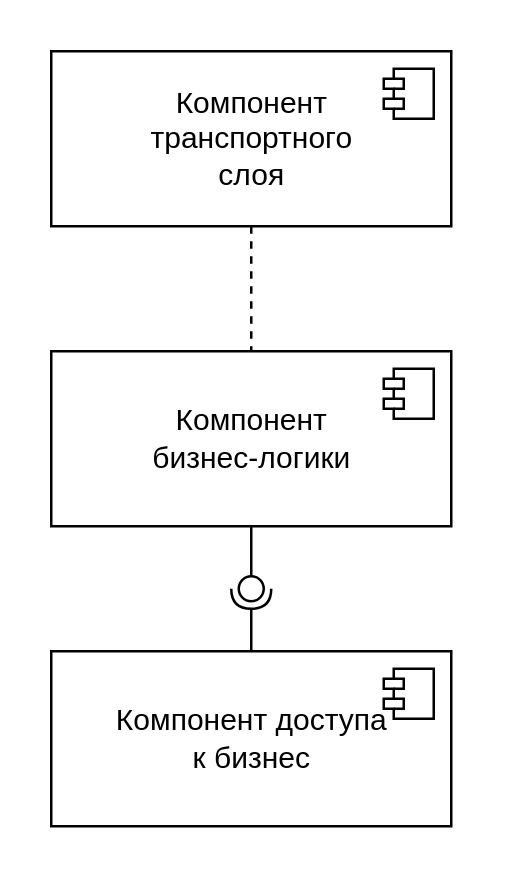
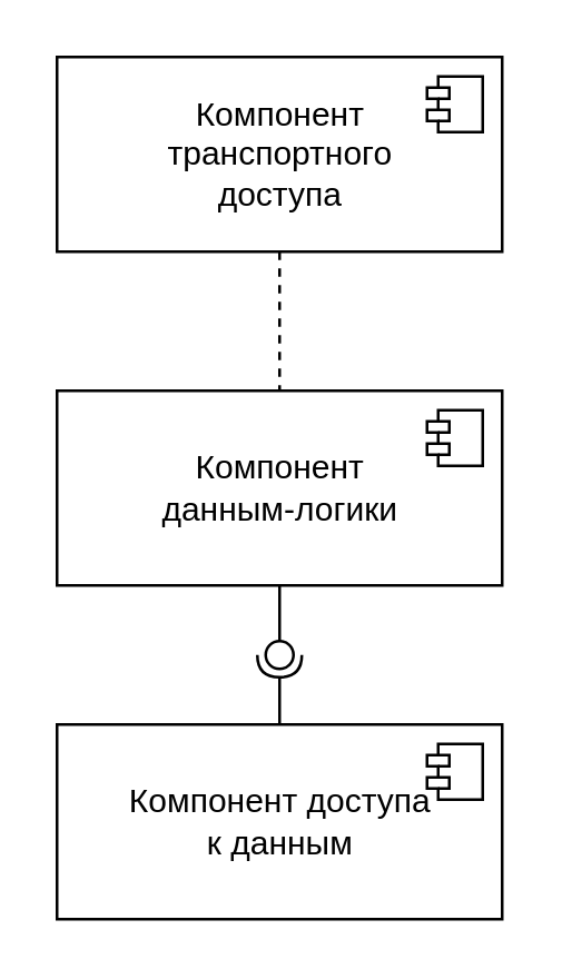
  <mxCell id="0" style=";html=1;" />
  <mxCell id="1" style=";html=1;" parent="0" />
- <mxCell id="2" value="Компонент доступа &lt;br&gt;к бизнес" style="html=1;dropTarget=0;" vertex="1" parent="1"><mxGeometry x="20" y="260" width="160" height="70" as="geometry" /></mxCell>
+ <mxCell id="2" value="Компонент доступа &lt;br&gt;к данным" style="html=1;dropTarget=0;" vertex="1" parent="1"><mxGeometry x="20" y="260" width="160" height="70" as="geometry" /></mxCell>
  <mxCell id="3" value="" style="shape=module;jettyWidth=8;jettyHeight=4;" vertex="1" parent="2"><mxGeometry x="1" width="20" height="20" relative="1" as="geometry"><mxPoint x="-27" y="7" as="offset" /></mxGeometry></mxCell>
- <mxCell id="4" value="Компонент &lt;br&gt;бизнес-логики" style="html=1;dropTarget=0;" vertex="1" parent="1"><mxGeometry x="20" y="140" width="160" height="70" as="geometry" /></mxCell>
+ <mxCell id="4" value="Компонент &lt;br&gt;данным-логики" style="html=1;dropTarget=0;" vertex="1" parent="1"><mxGeometry x="20" y="140" width="160" height="70" as="geometry" /></mxCell>
  <mxCell id="5" value="" style="shape=module;jettyWidth=8;jettyHeight=4;" vertex="1" parent="4"><mxGeometry x="1" width="20" height="20" relative="1" as="geometry"><mxPoint x="-27" y="7" as="offset" /></mxGeometry></mxCell>
  <mxCell id="6" style="edgeStyle=orthogonalEdgeStyle;rounded=0;orthogonalLoop=1;jettySize=auto;html=1;dashed=1;endArrow=none;" edge="1" parent="1" source="7" target="4"><mxGeometry relative="1" as="geometry" /></mxCell>
- <mxCell id="7" value="Компонент &lt;br&gt;транспортного &lt;br&gt;слоя" style="html=1;dropTarget=0;" vertex="1" parent="1"><mxGeometry x="20" y="20" width="160" height="70" as="geometry" /></mxCell>
+ <mxCell id="7" value="Компонент &lt;br&gt;транспортного &lt;br&gt;доступа" style="html=1;dropTarget=0;" vertex="1" parent="1"><mxGeometry x="20" y="20" width="160" height="70" as="geometry" /></mxCell>
  <mxCell id="8" value="" style="shape=module;jettyWidth=8;jettyHeight=4;" vertex="1" parent="7"><mxGeometry x="1" width="20" height="20" relative="1" as="geometry"><mxPoint x="-27" y="7" as="offset" /></mxGeometry></mxCell>
  <mxCell id="9" value="" style="rounded=0;orthogonalLoop=1;jettySize=auto;html=1;endArrow=none;endFill=0;sketch=0;sourcePerimeterSpacing=0;targetPerimeterSpacing=0;" edge="1" target="11" parent="1" source="4"><mxGeometry relative="1" as="geometry"><mxPoint x="-50" y="125" as="sourcePoint" /></mxGeometry></mxCell>
  <mxCell id="10" value="" style="rounded=0;orthogonalLoop=1;jettySize=auto;html=1;endArrow=halfCircle;endFill=0;entryX=0.5;entryY=0.5;endSize=6;strokeWidth=1;sketch=0;" edge="1" target="11" parent="1" source="2"><mxGeometry relative="1" as="geometry"><mxPoint x="130" y="240" as="sourcePoint" /></mxGeometry></mxCell>
  <mxCell id="11" value="" style="ellipse;whiteSpace=wrap;html=1;align=center;aspect=fixed;resizable=0;points=[];outlineConnect=0;sketch=0;" vertex="1" parent="1"><mxGeometry x="95" y="230" width="10" height="10" as="geometry" /></mxCell>
